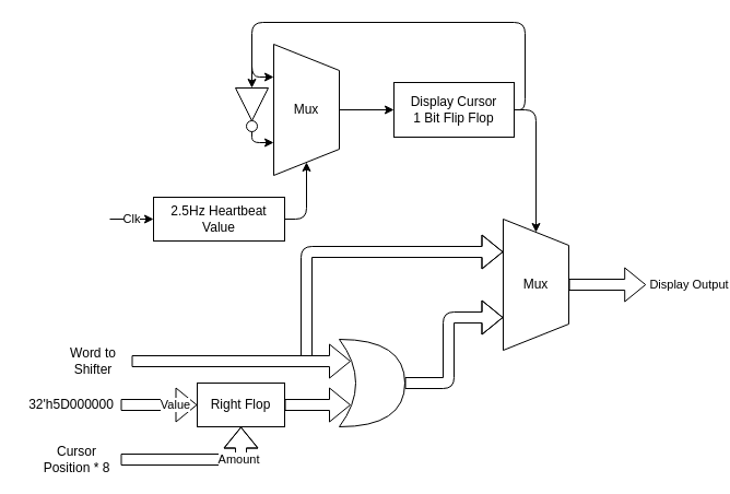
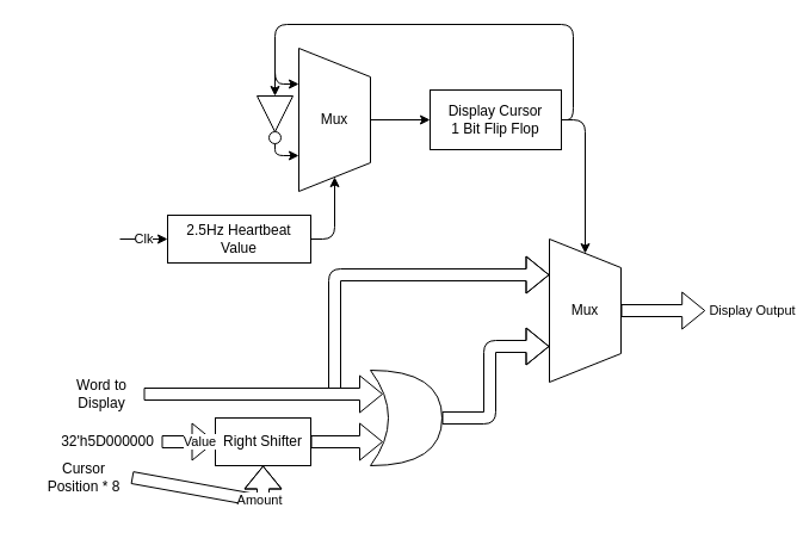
  <mxCell id="0" />
  <mxCell id="1" parent="0" />
  <mxCell id="2" parent="1" edge="1" source="4" target="8" style="edgeStyle=orthogonalEdgeStyle;rounded=1;orthogonalLoop=1;jettySize=auto;html=1;exitX=1;exitY=0.5;exitDx=0;exitDy=0;entryX=0.25;entryY=1;entryDx=0;entryDy=0;"><mxGeometry as="geometry" relative="1"><Array as="points"><mxPoint x="480" y="100" /><mxPoint x="480" y="20" /><mxPoint x="230" y="20" /><mxPoint x="230" y="70" /></Array></mxGeometry></mxCell>
  <mxCell id="3" parent="1" edge="1" source="4" target="15" style="edgeStyle=orthogonalEdgeStyle;rounded=1;orthogonalLoop=1;jettySize=auto;html=1;exitX=1;exitY=0.5;exitDx=0;exitDy=0;entryX=0;entryY=0.5;entryDx=0;entryDy=0;"><mxGeometry as="geometry" relative="1" /></mxCell>
  <mxCell id="4" value="Display Cursor&lt;br&gt;1 Bit Flip Flop&lt;br&gt;" parent="1" style="rounded=0;whiteSpace=wrap;html=1;" vertex="1"><mxGeometry x="360" y="75" as="geometry" width="110" height="50" /></mxCell>
  <mxCell id="5" parent="1" edge="1" source="6" target="8" style="edgeStyle=orthogonalEdgeStyle;rounded=1;orthogonalLoop=1;jettySize=auto;html=1;exitX=1;exitY=0.5;exitDx=0;exitDy=0;entryX=1;entryY=0.5;entryDx=0;entryDy=0;"><mxGeometry as="geometry" relative="1" /></mxCell>
  <mxCell id="6" value="2.5Hz Heartbeat Value" parent="1" style="rounded=0;whiteSpace=wrap;html=1;" vertex="1"><mxGeometry as="geometry" y="180" width="120" height="40" x="140" /></mxCell>
  <mxCell id="7" parent="1" edge="1" source="8" target="4" style="edgeStyle=orthogonalEdgeStyle;rounded=0;orthogonalLoop=1;jettySize=auto;html=1;exitX=0.5;exitY=0;exitDx=0;exitDy=0;entryX=0;entryY=0.5;entryDx=0;entryDy=0;"><mxGeometry as="geometry" relative="1" /></mxCell>
  <mxCell id="8" value="Mux" parent="1" style="shape=trapezoid;perimeter=trapezoidPerimeter;whiteSpace=wrap;html=1;direction=south;" vertex="1"><mxGeometry as="geometry" x="250" y="40" width="60" height="120" /></mxCell>
  <mxCell id="9" value="" parent="1" style="group" vertex="1" connectable="0"><mxGeometry as="geometry" x="215" y="80" width="30" height="40" /></mxCell>
  <mxCell id="10" value="" parent="9" style="triangle;whiteSpace=wrap;html=1;direction=south;" vertex="1"><mxGeometry as="geometry" width="30" height="30" /></mxCell>
  <mxCell id="11" value="" parent="9" style="ellipse;whiteSpace=wrap;html=1;aspect=fixed;direction=south;" vertex="1"><mxGeometry as="geometry" x="10" y="30" width="10" height="10" /></mxCell>
  <mxCell id="12" parent="1" edge="1" source="11" target="8" style="edgeStyle=orthogonalEdgeStyle;rounded=1;orthogonalLoop=1;jettySize=auto;html=1;exitX=1;exitY=0.5;exitDx=0;exitDy=0;entryX=0.75;entryY=1;entryDx=0;entryDy=0;"><mxGeometry as="geometry" relative="1"><Array as="points"><mxPoint x="230" y="130" /></Array></mxGeometry></mxCell>
  <mxCell id="13" value="" parent="1" edge="1" target="10" style="endArrow=classic;html=1;entryX=0;entryY=0.5;entryDx=0;entryDy=0;"><mxGeometry as="geometry" relative="1" width="50" height="50"><mxPoint as="sourcePoint" x="230" y="40" /><mxPoint as="targetPoint" x="200" y="120" /></mxGeometry></mxCell>
  <mxCell id="14" value="Clk" parent="1" edge="1" target="6" style="endArrow=classic;html=1;entryX=0;entryY=0.5;entryDx=0;entryDy=0;"><mxGeometry as="geometry" relative="1" width="50" height="50"><mxPoint as="sourcePoint" x="100" y="200" /><mxPoint as="targetPoint" x="110" y="200" /></mxGeometry></mxCell>
  <mxCell id="15" value="Mux" parent="1" style="shape=trapezoid;perimeter=trapezoidPerimeter;whiteSpace=wrap;html=1;direction=south;" vertex="1"><mxGeometry as="geometry" x="460" y="200" width="60" height="120" /></mxCell>
  <mxCell id="16" value="" parent="1" style="shape=xor;whiteSpace=wrap;html=1;" vertex="1"><mxGeometry as="geometry" x="310" y="310" width="60" height="80" /></mxCell>
  <mxCell id="17" value="" parent="1" edge="1" target="15" style="shape=flexArrow;endArrow=classic;html=1;entryX=0.25;entryY=1;entryDx=0;entryDy=0;"><mxGeometry as="geometry" relative="1" width="50" height="50"><mxPoint as="sourcePoint" x="280" y="330" /><mxPoint as="targetPoint" x="350" y="230" /><Array as="points"><mxPoint x="280" y="230" /></Array></mxGeometry></mxCell>
  <mxCell id="18" value="" parent="1" edge="1" source="16" target="15" style="shape=flexArrow;endArrow=classic;html=1;exitX=1;exitY=0.5;exitDx=0;exitDy=0;exitPerimeter=0;entryX=0.75;entryY=1;entryDx=0;entryDy=0;"><mxGeometry as="geometry" relative="1" width="50" height="50"><mxPoint as="sourcePoint" x="420" y="430" /><mxPoint as="targetPoint" x="470" y="380" /><Array as="points"><mxPoint x="410" y="350" /><mxPoint x="410" y="290" /></Array></mxGeometry></mxCell>
  <mxCell id="19" value="" parent="1" edge="1" target="16" style="shape=flexArrow;endArrow=classic;html=1;entryX=0.175;entryY=0.75;entryDx=0;entryDy=0;entryPerimeter=0;"><mxGeometry as="geometry" relative="1" width="50" height="50"><mxPoint as="sourcePoint" x="260" y="370" /><mxPoint as="targetPoint" x="190" y="390" /></mxGeometry></mxCell>
- <mxCell id="20" value="Right Flop" parent="1" style="rounded=0;whiteSpace=wrap;html=1;" vertex="1"><mxGeometry as="geometry" x="180" y="350" width="80" height="40" /></mxCell>
+ <mxCell id="20" value="Right Shifter" parent="1" style="rounded=0;whiteSpace=wrap;html=1;" vertex="1"><mxGeometry as="geometry" x="180" y="350" width="80" height="40" /></mxCell>
  <mxCell id="21" value="" parent="1" edge="1" target="16" style="shape=flexArrow;endArrow=classic;html=1;entryX=0.175;entryY=0.25;entryDx=0;entryDy=0;entryPerimeter=0;fillColor=#ffffff;"><mxGeometry as="geometry" relative="1" width="50" height="50"><mxPoint as="sourcePoint" x="120" y="330" /><mxPoint as="targetPoint" x="260" y="370" /></mxGeometry></mxCell>
  <mxCell id="22" value="Value" parent="1" edge="1" source="24" target="20" style="shape=flexArrow;endArrow=classic;html=1;fillColor=#ffffff;entryX=0;entryY=0.5;entryDx=0;entryDy=0;exitX=1;exitY=0.5;exitDx=0;exitDy=0;"><mxGeometry as="geometry" relative="1" x="0.429" width="50" height="50"><mxPoint as="sourcePoint" x="90" y="370" /><mxPoint as="targetPoint" x="120" y="370" /><mxPoint as="offset" /></mxGeometry></mxCell>
  <mxCell id="23" value="Amount" parent="1" edge="1" source="25" target="20" style="shape=flexArrow;endArrow=classic;html=1;fillColor=#ffffff;entryX=0.5;entryY=1;entryDx=0;entryDy=0;exitX=1;exitY=0.5;exitDx=0;exitDy=0;"><mxGeometry as="geometry" relative="1" x="0.538" width="50" height="50"><mxPoint as="sourcePoint" x="120" y="420" /><mxPoint as="targetPoint" x="200" y="430" /><Array as="points"><mxPoint x="220" y="420" /></Array><mxPoint as="offset" /></mxGeometry></mxCell>
- <mxCell id="24" value="32'h5D000000&lt;br&gt;" parent="1" style="text;html=1;strokeColor=none;fillColor=none;align=center;verticalAlign=middle;whiteSpace=wrap;rounded=0;" vertex="1"><mxGeometry as="geometry" x="20" y="360" width="90" height="20" /></mxCell>
- <mxCell id="25" value="Cursor Position * 8&lt;br&gt;" parent="1" style="text;html=1;strokeColor=none;fillColor=none;align=center;verticalAlign=middle;whiteSpace=wrap;rounded=0;" vertex="1"><mxGeometry as="geometry" x="30" y="410" width="80" height="20" /></mxCell>
- <mxCell id="26" value="Word to Shifter&lt;br&gt;" parent="1" style="text;html=1;strokeColor=none;fillColor=none;align=center;verticalAlign=middle;whiteSpace=wrap;rounded=0;" vertex="1"><mxGeometry as="geometry" x="50" y="320" width="70" height="20" /></mxCell>
+ <mxCell id="24" value="32'h5D000000&lt;br&gt;" parent="1" style="text;html=1;strokeColor=none;fillColor=none;align=center;verticalAlign=middle;whiteSpace=wrap;rounded=0;" vertex="1"><mxGeometry x="45" y="360" as="geometry" width="90" height="20" /></mxCell>
+ <mxCell id="25" value="Cursor Position * 8&lt;br&gt;" parent="1" style="text;html=1;strokeColor=none;fillColor=none;align=center;verticalAlign=middle;whiteSpace=wrap;rounded=0;" vertex="1"><mxGeometry x="30" y="390" as="geometry" width="80" height="20" /></mxCell>
+ <mxCell id="26" value="Word to Display&lt;br&gt;" parent="1" style="text;html=1;strokeColor=none;fillColor=none;align=center;verticalAlign=middle;whiteSpace=wrap;rounded=0;" vertex="1"><mxGeometry as="geometry" x="50" y="320" width="70" height="20" /></mxCell>
  <mxCell id="27" value="Display Output" parent="1" edge="1" source="15" style="shape=flexArrow;endArrow=classic;html=1;fillColor=#ffffff;"><mxGeometry as="geometry" relative="1" x="1" y="39" width="50" height="50"><mxPoint as="sourcePoint" x="520" y="310" /><mxPoint as="targetPoint" x="590.711" y="260" /><mxPoint as="offset" x="39" y="39" /></mxGeometry></mxCell>
